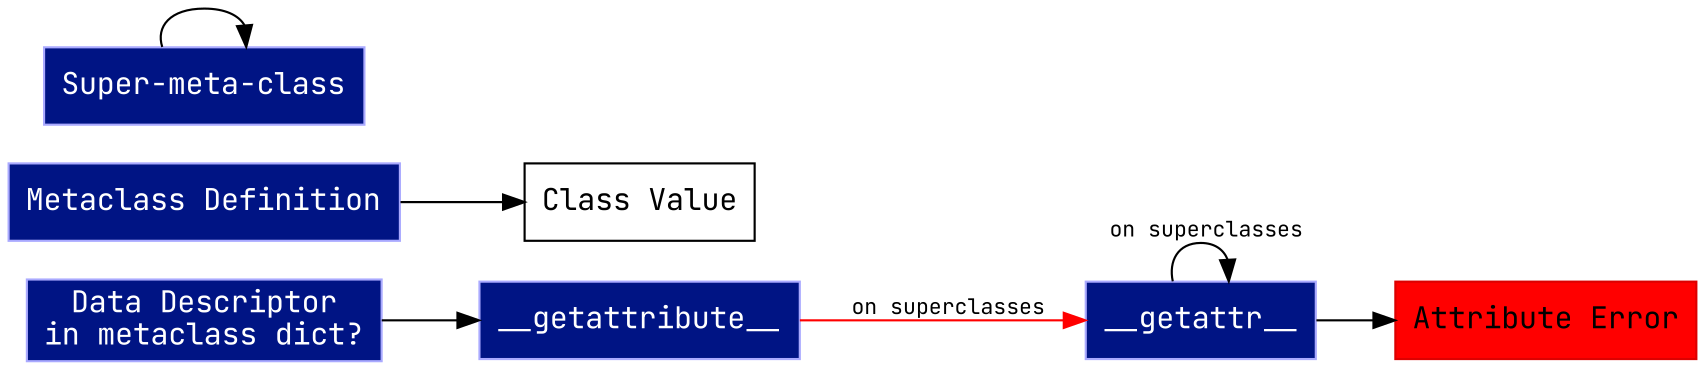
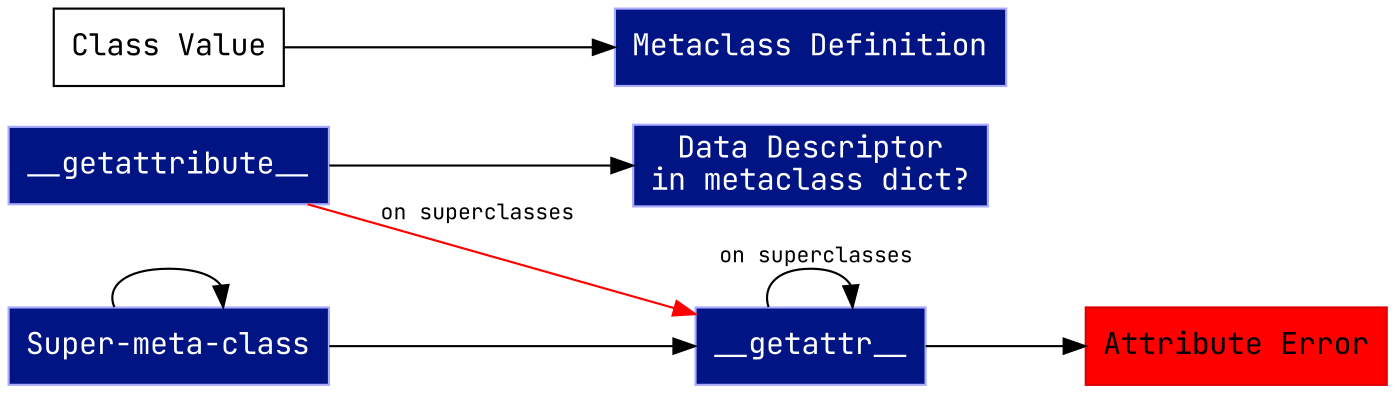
  digraph {
    fontname="JetBrains Mono"
    rankdir=LR
    node [color="#aaaaff" fillcolor="#001484" fontcolor=white fontname="JetBrains Mono" shape=box style=filled]
    edge [fontname="JetBrains Mono" fontsize=10]
    n1 [label="Data Descriptor\nin metaclass dict?"]
    n2 [label="Class Value" color="" fillcolor="" fontcolor="" style=""]
    n3 [label="Metaclass Definition"]
    n4 [label=__getattr__]
    n5 [color="#dd000" fillcolor=red label="Attribute Error" fontcolor=""]
    n6 [label=__getattribute__]
    n7 [label="Super-meta-class"]
-   n3 -> n2
+   n2 -> n3
    n4 -> n4 [label=" on superclasses"]
    n4 -> n5
-   n1 -> n6
+   n6 -> n1
    n6 -> n4 [color=red label=" on superclasses" weight=0.9]
+   n7 -> n4
    n7 -> n7
  }
